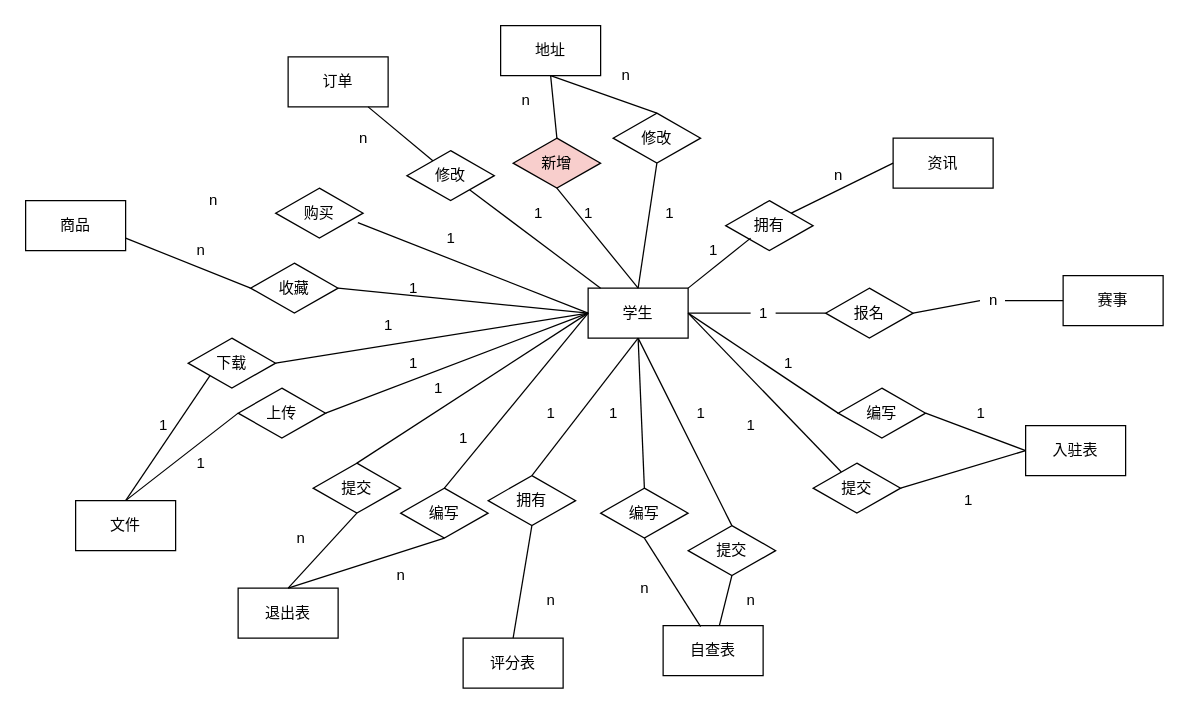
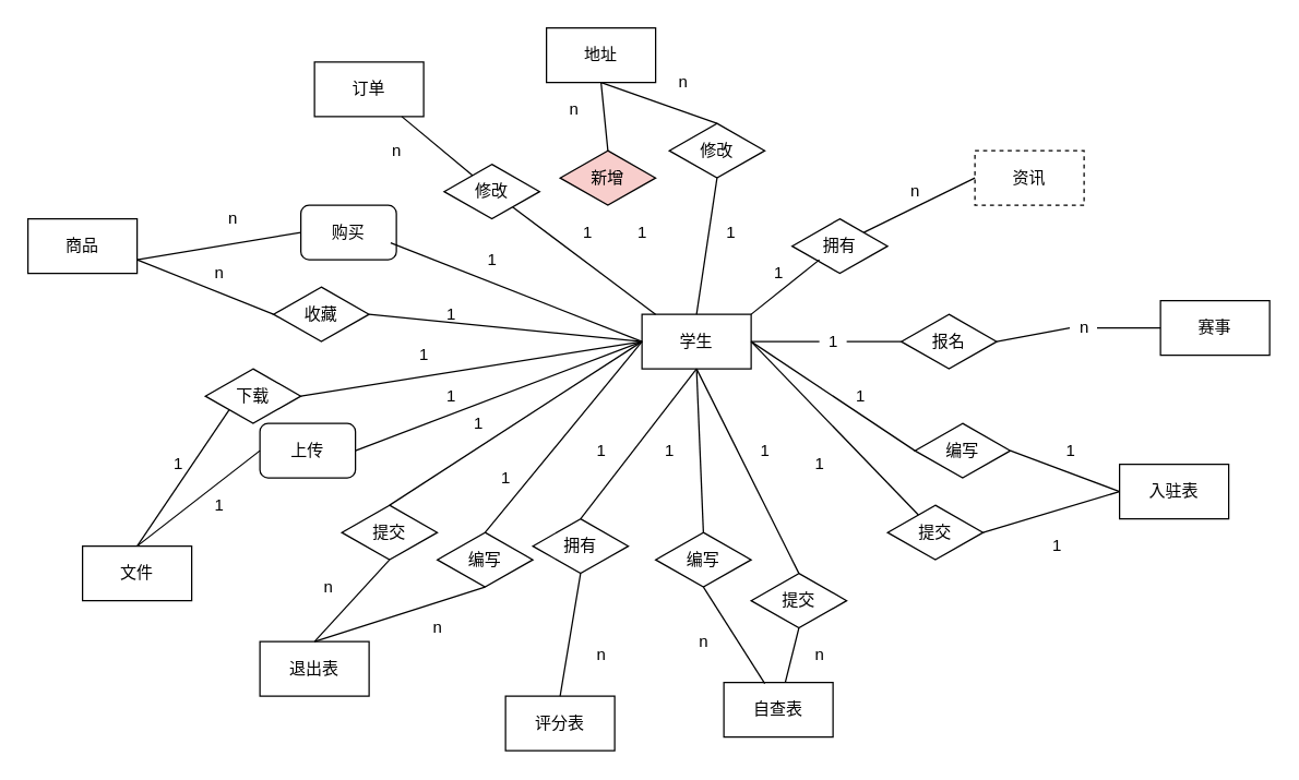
  <mxCell id="0" />
  <mxCell id="1" parent="0" />
  <mxCell id="2" value="学生" style="rounded=0;whiteSpace=wrap;html=1;" vertex="1" parent="1"><mxGeometry x="470" y="230" width="80" height="40" as="geometry" /></mxCell>
- <mxCell id="3" value="资讯" style="rounded=0;whiteSpace=wrap;html=1;" vertex="1" parent="1"><mxGeometry x="714" y="110" width="80" height="40" as="geometry" /></mxCell>
+ <mxCell id="3" value="资讯" style="rounded=0;whiteSpace=wrap;html=1;dashed=1;" vertex="1" parent="1"><mxGeometry x="714" y="110" width="80" height="40" as="geometry" /></mxCell>
  <mxCell id="4" value="赛事" style="rounded=0;whiteSpace=wrap;html=1;" vertex="1" parent="1"><mxGeometry x="850" y="220" width="80" height="40" as="geometry" /></mxCell>
  <mxCell id="5" value="报名" style="rhombus;whiteSpace=wrap;html=1;" vertex="1" parent="1"><mxGeometry x="660" y="230" width="70" height="40" as="geometry" /></mxCell>
  <mxCell id="6" value="" style="endArrow=none;html=1;exitX=1;exitY=0.5;exitDx=0;exitDy=0;entryX=0;entryY=0.5;entryDx=0;entryDy=0;" edge="1" parent="1" source="7" target="5"><mxGeometry width="50" height="50" relative="1" as="geometry"><mxPoint x="760" y="260" as="sourcePoint" /><mxPoint x="810" y="210" as="targetPoint" /></mxGeometry></mxCell>
  <mxCell id="7" value="1" style="text;html=1;align=center;verticalAlign=middle;resizable=0;points=[];autosize=1;" vertex="1" parent="1"><mxGeometry x="600" y="240" width="20" height="20" as="geometry" /></mxCell>
  <mxCell id="8" value="" style="endArrow=none;html=1;exitX=1;exitY=0.5;exitDx=0;exitDy=0;entryX=0;entryY=0.5;entryDx=0;entryDy=0;" edge="1" parent="1" source="2" target="7"><mxGeometry width="50" height="50" relative="1" as="geometry"><mxPoint x="550" y="250" as="sourcePoint" /><mxPoint x="660" y="250" as="targetPoint" /></mxGeometry></mxCell>
  <mxCell id="9" value="" style="endArrow=none;html=1;exitX=1;exitY=0.5;exitDx=0;exitDy=0;entryX=0;entryY=0.5;entryDx=0;entryDy=0;" edge="1" parent="1" source="10" target="4"><mxGeometry width="50" height="50" relative="1" as="geometry"><mxPoint x="630" y="260" as="sourcePoint" /><mxPoint x="670" y="260" as="targetPoint" /></mxGeometry></mxCell>
  <mxCell id="10" value="n" style="text;html=1;align=center;verticalAlign=middle;resizable=0;points=[];autosize=1;" vertex="1" parent="1"><mxGeometry x="783.5" y="230" width="20" height="20" as="geometry" /></mxCell>
  <mxCell id="11" value="" style="endArrow=none;html=1;exitX=1;exitY=0.5;exitDx=0;exitDy=0;entryX=0;entryY=0.5;entryDx=0;entryDy=0;" edge="1" parent="1" source="5" target="10"><mxGeometry width="50" height="50" relative="1" as="geometry"><mxPoint x="730" y="250" as="sourcePoint" /><mxPoint x="850" y="240" as="targetPoint" /></mxGeometry></mxCell>
  <mxCell id="12" value="入驻表" style="rounded=0;whiteSpace=wrap;html=1;" vertex="1" parent="1"><mxGeometry x="820" y="340" width="80" height="40" as="geometry" /></mxCell>
  <mxCell id="13" value="编写" style="rhombus;whiteSpace=wrap;html=1;" vertex="1" parent="1"><mxGeometry x="670" y="310" width="70" height="40" as="geometry" /></mxCell>
  <mxCell id="14" value="提交" style="rhombus;whiteSpace=wrap;html=1;" vertex="1" parent="1"><mxGeometry x="650" y="370" width="70" height="40" as="geometry" /></mxCell>
  <mxCell id="15" value="" style="endArrow=none;html=1;exitX=1;exitY=0.5;exitDx=0;exitDy=0;entryX=0;entryY=0.5;entryDx=0;entryDy=0;" edge="1" parent="1" source="13" target="12"><mxGeometry width="50" height="50" relative="1" as="geometry"><mxPoint x="560" y="260" as="sourcePoint" /><mxPoint x="680" y="340" as="targetPoint" /></mxGeometry></mxCell>
  <mxCell id="16" value="" style="endArrow=none;html=1;exitX=1;exitY=0.5;exitDx=0;exitDy=0;entryX=0;entryY=0.5;entryDx=0;entryDy=0;" edge="1" parent="1" source="2" target="13"><mxGeometry width="50" height="50" relative="1" as="geometry"><mxPoint x="550" y="250" as="sourcePoint" /><mxPoint x="610" y="290" as="targetPoint" /></mxGeometry></mxCell>
  <mxCell id="17" value="1" style="text;html=1;align=center;verticalAlign=middle;resizable=0;points=[];autosize=1;" vertex="1" parent="1"><mxGeometry x="774" y="320" width="20" height="20" as="geometry" /></mxCell>
  <mxCell id="18" value="1" style="text;html=1;align=center;verticalAlign=middle;resizable=0;points=[];autosize=1;" vertex="1" parent="1"><mxGeometry x="620" y="280" width="20" height="20" as="geometry" /></mxCell>
  <mxCell id="19" value="" style="endArrow=none;html=1;exitX=1;exitY=0.5;exitDx=0;exitDy=0;" edge="1" parent="1" source="2" target="14"><mxGeometry width="50" height="50" relative="1" as="geometry"><mxPoint x="560" y="260" as="sourcePoint" /><mxPoint x="680" y="340" as="targetPoint" /></mxGeometry></mxCell>
  <mxCell id="20" value="" style="endArrow=none;html=1;exitX=1;exitY=0.5;exitDx=0;exitDy=0;entryX=0;entryY=0.5;entryDx=0;entryDy=0;" edge="1" parent="1" source="14" target="12"><mxGeometry width="50" height="50" relative="1" as="geometry"><mxPoint x="560" y="260" as="sourcePoint" /><mxPoint x="682.566" y="387.105" as="targetPoint" /></mxGeometry></mxCell>
  <mxCell id="21" value="1" style="text;html=1;align=center;verticalAlign=middle;resizable=0;points=[];autosize=1;" vertex="1" parent="1"><mxGeometry x="590" y="330" width="20" height="20" as="geometry" /></mxCell>
  <mxCell id="22" value="1" style="text;html=1;align=center;verticalAlign=middle;resizable=0;points=[];autosize=1;" vertex="1" parent="1"><mxGeometry x="764" y="390" width="20" height="20" as="geometry" /></mxCell>
  <mxCell id="23" value="自查表" style="rounded=0;whiteSpace=wrap;html=1;" vertex="1" parent="1"><mxGeometry x="530" y="500" width="80" height="40" as="geometry" /></mxCell>
  <mxCell id="24" value="提交" style="rhombus;whiteSpace=wrap;html=1;" vertex="1" parent="1"><mxGeometry x="550" y="420" width="70" height="40" as="geometry" /></mxCell>
  <mxCell id="25" value="编写" style="rhombus;whiteSpace=wrap;html=1;" vertex="1" parent="1"><mxGeometry x="480" y="390" width="70" height="40" as="geometry" /></mxCell>
  <mxCell id="26" value="" style="endArrow=none;html=1;entryX=0.5;entryY=1;entryDx=0;entryDy=0;exitX=0.5;exitY=0;exitDx=0;exitDy=0;" edge="1" parent="1" source="25" target="2"><mxGeometry width="50" height="50" relative="1" as="geometry"><mxPoint x="650" y="420" as="sourcePoint" /><mxPoint x="700" y="370" as="targetPoint" /></mxGeometry></mxCell>
  <mxCell id="27" value="" style="endArrow=none;html=1;entryX=0.5;entryY=1;entryDx=0;entryDy=0;exitX=0.375;exitY=0.02;exitDx=0;exitDy=0;exitPerimeter=0;" edge="1" parent="1" source="23" target="25"><mxGeometry width="50" height="50" relative="1" as="geometry"><mxPoint x="525" y="400" as="sourcePoint" /><mxPoint x="520" y="280" as="targetPoint" /></mxGeometry></mxCell>
  <mxCell id="28" value="" style="endArrow=none;html=1;entryX=0.5;entryY=1;entryDx=0;entryDy=0;" edge="1" parent="1" source="23" target="24"><mxGeometry width="50" height="50" relative="1" as="geometry"><mxPoint x="570" y="510.8" as="sourcePoint" /><mxPoint x="525" y="440" as="targetPoint" /></mxGeometry></mxCell>
  <mxCell id="29" value="" style="endArrow=none;html=1;entryX=0.5;entryY=1;entryDx=0;entryDy=0;exitX=0.5;exitY=0;exitDx=0;exitDy=0;" edge="1" parent="1" source="24" target="2"><mxGeometry width="50" height="50" relative="1" as="geometry"><mxPoint x="570" y="510.8" as="sourcePoint" /><mxPoint x="525" y="440" as="targetPoint" /></mxGeometry></mxCell>
  <mxCell id="30" value="1" style="text;html=1;align=center;verticalAlign=middle;resizable=0;points=[];autosize=1;" vertex="1" parent="1"><mxGeometry x="480" y="320" width="20" height="20" as="geometry" /></mxCell>
  <mxCell id="31" value="1" style="text;html=1;align=center;verticalAlign=middle;resizable=0;points=[];autosize=1;" vertex="1" parent="1"><mxGeometry x="550" y="320" width="20" height="20" as="geometry" /></mxCell>
  <mxCell id="32" value="n" style="text;html=1;align=center;verticalAlign=middle;resizable=0;points=[];autosize=1;" vertex="1" parent="1"><mxGeometry x="590" y="470" width="20" height="20" as="geometry" /></mxCell>
  <mxCell id="33" value="n" style="text;html=1;align=center;verticalAlign=middle;resizable=0;points=[];autosize=1;" vertex="1" parent="1"><mxGeometry x="505" y="460" width="20" height="20" as="geometry" /></mxCell>
  <mxCell id="34" value="评分表" style="rounded=0;whiteSpace=wrap;html=1;" vertex="1" parent="1"><mxGeometry y="510" width="80" height="40" as="geometry" x="370" /></mxCell>
  <mxCell id="35" value="" style="endArrow=none;html=1;entryX=0.5;entryY=1;entryDx=0;entryDy=0;exitX=0.5;exitY=0;exitDx=0;exitDy=0;" edge="1" parent="1" source="36" target="2"><mxGeometry width="50" height="50" relative="1" as="geometry"><mxPoint x="420" y="360" as="sourcePoint" /><mxPoint x="520" y="280" as="targetPoint" /></mxGeometry></mxCell>
  <mxCell id="36" value="拥有" style="rhombus;whiteSpace=wrap;html=1;" vertex="1" parent="1"><mxGeometry x="390" y="380" width="70" height="40" as="geometry" /></mxCell>
  <mxCell id="37" value="" style="endArrow=none;html=1;entryX=0.5;entryY=1;entryDx=0;entryDy=0;exitX=0.5;exitY=0;exitDx=0;exitDy=0;" edge="1" parent="1" source="34" target="36"><mxGeometry width="50" height="50" relative="1" as="geometry"><mxPoint x="435" y="390" as="sourcePoint" /><mxPoint x="520" y="280" as="targetPoint" /></mxGeometry></mxCell>
  <mxCell id="38" value="1" style="text;html=1;align=center;verticalAlign=middle;resizable=0;points=[];autosize=1;" vertex="1" parent="1"><mxGeometry x="430" y="320" width="20" height="20" as="geometry" /></mxCell>
  <mxCell id="39" value="n" style="text;html=1;align=center;verticalAlign=middle;resizable=0;points=[];autosize=1;" vertex="1" parent="1"><mxGeometry x="430" y="470" width="20" height="20" as="geometry" /></mxCell>
  <mxCell id="40" value="退出表" style="rounded=0;whiteSpace=wrap;html=1;" vertex="1" parent="1"><mxGeometry x="190" y="470" width="80" height="40" as="geometry" /></mxCell>
  <mxCell id="41" value="编写" style="rhombus;whiteSpace=wrap;html=1;" vertex="1" parent="1"><mxGeometry x="320" y="390" width="70" height="40" as="geometry" /></mxCell>
  <mxCell id="42" value="提交" style="rhombus;whiteSpace=wrap;html=1;" vertex="1" parent="1"><mxGeometry x="250" y="370" width="70" height="40" as="geometry" /></mxCell>
  <mxCell id="43" value="" style="endArrow=none;html=1;entryX=0;entryY=0.5;entryDx=0;entryDy=0;exitX=0.5;exitY=0;exitDx=0;exitDy=0;" edge="1" parent="1" source="41" target="2"><mxGeometry width="50" height="50" relative="1" as="geometry"><mxPoint x="435" y="390" as="sourcePoint" /><mxPoint x="520" y="280" as="targetPoint" /></mxGeometry></mxCell>
  <mxCell id="44" value="" style="endArrow=none;html=1;entryX=0;entryY=0.5;entryDx=0;entryDy=0;exitX=0.5;exitY=0;exitDx=0;exitDy=0;" edge="1" parent="1" source="42" target="2"><mxGeometry width="50" height="50" relative="1" as="geometry"><mxPoint x="365" y="400" as="sourcePoint" /><mxPoint x="480" y="260" as="targetPoint" /></mxGeometry></mxCell>
  <mxCell id="45" value="" style="endArrow=none;html=1;entryX=0.5;entryY=1;entryDx=0;entryDy=0;exitX=0.5;exitY=0;exitDx=0;exitDy=0;" edge="1" parent="1" source="40" target="42"><mxGeometry width="50" height="50" relative="1" as="geometry"><mxPoint x="295" y="380" as="sourcePoint" /><mxPoint x="480" y="260" as="targetPoint" /></mxGeometry></mxCell>
  <mxCell id="46" value="" style="endArrow=none;html=1;entryX=0.5;entryY=1;entryDx=0;entryDy=0;exitX=0.5;exitY=0;exitDx=0;exitDy=0;" edge="1" parent="1" source="40" target="41"><mxGeometry width="50" height="50" relative="1" as="geometry"><mxPoint x="240" y="480" as="sourcePoint" /><mxPoint x="295" y="420" as="targetPoint" /></mxGeometry></mxCell>
  <mxCell id="47" value="1" style="text;html=1;align=center;verticalAlign=middle;resizable=0;points=[];autosize=1;" vertex="1" parent="1"><mxGeometry x="340" y="300" width="20" height="20" as="geometry" /></mxCell>
  <mxCell id="48" value="1" style="text;html=1;align=center;verticalAlign=middle;resizable=0;points=[];autosize=1;" vertex="1" parent="1"><mxGeometry x="360" y="340" width="20" height="20" as="geometry" /></mxCell>
  <mxCell id="49" value="n" style="text;html=1;align=center;verticalAlign=middle;resizable=0;points=[];autosize=1;" vertex="1" parent="1"><mxGeometry x="310" y="450" width="20" height="20" as="geometry" /></mxCell>
  <mxCell id="50" value="n" style="text;html=1;align=center;verticalAlign=middle;resizable=0;points=[];autosize=1;" vertex="1" parent="1"><mxGeometry x="230" y="420" width="20" height="20" as="geometry" /></mxCell>
  <mxCell id="51" value="文件" style="rounded=0;whiteSpace=wrap;html=1;" vertex="1" parent="1"><mxGeometry x="60" y="400" width="80" height="40" as="geometry" /></mxCell>
- <mxCell id="52" value="上传" style="rhombus;whiteSpace=wrap;html=1;" vertex="1" parent="1"><mxGeometry x="190" y="310" width="70" height="40" as="geometry" /></mxCell>
+ <mxCell id="52" value="上传" style="whiteSpace=wrap;html=1;rounded=1;" vertex="1" parent="1"><mxGeometry x="190" y="310" width="70" height="40" as="geometry" /></mxCell>
  <mxCell id="53" value="" style="endArrow=none;html=1;entryX=0;entryY=0.5;entryDx=0;entryDy=0;exitX=1;exitY=0.5;exitDx=0;exitDy=0;" edge="1" parent="1" source="52" target="2"><mxGeometry width="50" height="50" relative="1" as="geometry"><mxPoint x="295" y="380" as="sourcePoint" /><mxPoint x="480" y="260" as="targetPoint" /></mxGeometry></mxCell>
  <mxCell id="54" value="" style="endArrow=none;html=1;entryX=0;entryY=0.5;entryDx=0;entryDy=0;exitX=0.5;exitY=0;exitDx=0;exitDy=0;" edge="1" parent="1" source="51" target="52"><mxGeometry width="50" height="50" relative="1" as="geometry"><mxPoint x="260" y="340" as="sourcePoint" /><mxPoint x="480" y="260" as="targetPoint" /></mxGeometry></mxCell>
  <mxCell id="55" value="1" style="text;html=1;align=center;verticalAlign=middle;resizable=0;points=[];autosize=1;" vertex="1" parent="1"><mxGeometry x="320" y="280" width="20" height="20" as="geometry" /></mxCell>
  <mxCell id="56" value="1" style="text;html=1;align=center;verticalAlign=middle;resizable=0;points=[];autosize=1;" vertex="1" parent="1"><mxGeometry x="120" y="330" width="20" height="20" as="geometry" /></mxCell>
  <mxCell id="57" value="下载" style="rhombus;whiteSpace=wrap;html=1;" vertex="1" parent="1"><mxGeometry x="150" y="270" width="70" height="40" as="geometry" /></mxCell>
  <mxCell id="58" value="" style="endArrow=none;html=1;exitX=1;exitY=0.5;exitDx=0;exitDy=0;" edge="1" parent="1" source="57"><mxGeometry width="50" height="50" relative="1" as="geometry"><mxPoint x="270" y="340" as="sourcePoint" /><mxPoint x="470" y="250" as="targetPoint" /></mxGeometry></mxCell>
  <mxCell id="59" value="" style="endArrow=none;html=1;exitX=0.5;exitY=0;exitDx=0;exitDy=0;entryX=0;entryY=1;entryDx=0;entryDy=0;" edge="1" parent="1" source="51" target="57"><mxGeometry width="50" height="50" relative="1" as="geometry"><mxPoint x="230" y="300" as="sourcePoint" /><mxPoint x="480" y="260" as="targetPoint" /></mxGeometry></mxCell>
  <mxCell id="60" value="1" style="text;html=1;align=center;verticalAlign=middle;resizable=0;points=[];autosize=1;" vertex="1" parent="1"><mxGeometry x="150" y="360" width="20" height="20" as="geometry" /></mxCell>
  <mxCell id="61" value="1" style="text;html=1;align=center;verticalAlign=middle;resizable=0;points=[];autosize=1;" vertex="1" parent="1"><mxGeometry x="300" y="250" width="20" height="20" as="geometry" /></mxCell>
  <mxCell id="62" value="商品" style="rounded=0;whiteSpace=wrap;html=1;" vertex="1" parent="1"><mxGeometry x="20" y="160" width="80" height="40" as="geometry" /></mxCell>
  <mxCell id="63" value="" style="endArrow=none;html=1;exitX=1;exitY=0.5;exitDx=0;exitDy=0;" edge="1" parent="1" source="64"><mxGeometry width="50" height="50" relative="1" as="geometry"><mxPoint x="230" y="300" as="sourcePoint" /><mxPoint x="470" y="250" as="targetPoint" /></mxGeometry></mxCell>
  <mxCell id="64" value="收藏" style="rhombus;whiteSpace=wrap;html=1;" vertex="1" parent="1"><mxGeometry x="200" y="210" width="70" height="40" as="geometry" /></mxCell>
  <mxCell id="65" value="1" style="text;html=1;align=center;verticalAlign=middle;resizable=0;points=[];autosize=1;" vertex="1" parent="1"><mxGeometry x="320" y="220" width="20" height="20" as="geometry" /></mxCell>
  <mxCell id="66" value="" style="endArrow=none;html=1;exitX=0;exitY=0.5;exitDx=0;exitDy=0;entryX=1;entryY=0.75;entryDx=0;entryDy=0;" edge="1" parent="1" source="64" target="62"><mxGeometry width="50" height="50" relative="1" as="geometry"><mxPoint x="280" y="240" as="sourcePoint" /><mxPoint x="480" y="260" as="targetPoint" /></mxGeometry></mxCell>
  <mxCell id="67" value="n" style="text;html=1;align=center;verticalAlign=middle;resizable=0;points=[];autosize=1;" vertex="1" parent="1"><mxGeometry x="150" y="190" width="20" height="20" as="geometry" /></mxCell>
- <mxCell id="68" value="购买" style="rhombus;whiteSpace=wrap;html=1;" vertex="1" parent="1"><mxGeometry x="220" y="150" width="70" height="40" as="geometry" /></mxCell>
+ <mxCell id="68" value="购买" style="whiteSpace=wrap;html=1;rounded=1;" vertex="1" parent="1"><mxGeometry x="220" y="150" width="70" height="40" as="geometry" /></mxCell>
  <mxCell id="69" value="" style="endArrow=none;html=1;exitX=0.94;exitY=0.69;exitDx=0;exitDy=0;exitPerimeter=0;" edge="1" parent="1" source="68"><mxGeometry width="50" height="50" relative="1" as="geometry"><mxPoint x="280" y="240" as="sourcePoint" /><mxPoint x="470" y="250" as="targetPoint" /></mxGeometry></mxCell>
+ <mxCell id="70" value="" style="endArrow=none;html=1;exitX=0;exitY=0.5;exitDx=0;exitDy=0;entryX=1;entryY=0.75;entryDx=0;entryDy=0;" edge="1" parent="1" source="68" target="62"><mxGeometry width="50" height="50" relative="1" as="geometry"><mxPoint x="295.8" y="187.6" as="sourcePoint" /><mxPoint x="480" y="260" as="targetPoint" /></mxGeometry></mxCell>
  <mxCell id="71" value="1" style="text;html=1;align=center;verticalAlign=middle;resizable=0;points=[];autosize=1;" vertex="1" parent="1"><mxGeometry x="350" y="180" width="20" height="20" as="geometry" /></mxCell>
  <mxCell id="72" value="n" style="text;html=1;align=center;verticalAlign=middle;resizable=0;points=[];autosize=1;" vertex="1" parent="1"><mxGeometry x="160" y="150" width="20" height="20" as="geometry" /></mxCell>
  <mxCell id="73" value="订单" style="rounded=0;whiteSpace=wrap;html=1;" vertex="1" parent="1"><mxGeometry x="230" y="45" width="80" height="40" as="geometry" /></mxCell>
  <mxCell id="74" value="" style="endArrow=none;html=1;" edge="1" parent="1" source="75"><mxGeometry width="50" height="50" relative="1" as="geometry"><mxPoint x="400" y="170" as="sourcePoint" /><mxPoint x="480" y="230" as="targetPoint" /></mxGeometry></mxCell>
  <mxCell id="75" value="修改" style="rhombus;whiteSpace=wrap;html=1;" vertex="1" parent="1"><mxGeometry x="325" y="120" width="70" height="40" as="geometry" /></mxCell>
  <mxCell id="76" value="" style="endArrow=none;html=1;" edge="1" parent="1" source="73" target="75"><mxGeometry width="50" height="50" relative="1" as="geometry"><mxPoint x="385.556" y="161.111" as="sourcePoint" /><mxPoint x="510" y="250" as="targetPoint" /></mxGeometry></mxCell>
  <mxCell id="77" value="1" style="text;html=1;align=center;verticalAlign=middle;resizable=0;points=[];autosize=1;" vertex="1" parent="1"><mxGeometry x="420" y="160" width="20" height="20" as="geometry" /></mxCell>
  <mxCell id="78" value="n" style="text;html=1;align=center;verticalAlign=middle;resizable=0;points=[];autosize=1;" vertex="1" parent="1"><mxGeometry x="280" y="100" width="20" height="20" as="geometry" /></mxCell>
  <mxCell id="79" value="地址" style="rounded=0;whiteSpace=wrap;html=1;" vertex="1" parent="1"><mxGeometry x="400" y="20" width="80" height="40" as="geometry" /></mxCell>
  <mxCell id="80" value="新增" style="rhombus;whiteSpace=wrap;html=1;fillColor=#f8cecc;" vertex="1" parent="1"><mxGeometry x="410" y="110" width="70" height="40" as="geometry" /></mxCell>
- <mxCell id="81" value="" style="endArrow=none;html=1;entryX=0.5;entryY=0;entryDx=0;entryDy=0;exitX=0.5;exitY=1;exitDx=0;exitDy=0;" edge="1" parent="1" source="80" target="2"><mxGeometry width="50" height="50" relative="1" as="geometry"><mxPoint x="385.556" y="161.111" as="sourcePoint" /><mxPoint x="510" y="250" as="targetPoint" /></mxGeometry></mxCell>
  <mxCell id="82" value="修改" style="rhombus;whiteSpace=wrap;html=1;" vertex="1" parent="1"><mxGeometry x="490" y="90" width="70" height="40" as="geometry" /></mxCell>
  <mxCell id="83" value="" style="endArrow=none;html=1;entryX=0.5;entryY=0;entryDx=0;entryDy=0;exitX=0.5;exitY=1;exitDx=0;exitDy=0;" edge="1" parent="1" source="82" target="2"><mxGeometry width="50" height="50" relative="1" as="geometry"><mxPoint x="455" y="160" as="sourcePoint" /><mxPoint x="520" y="240" as="targetPoint" /></mxGeometry></mxCell>
  <mxCell id="84" value="" style="endArrow=none;html=1;entryX=0.5;entryY=0;entryDx=0;entryDy=0;exitX=0.5;exitY=1;exitDx=0;exitDy=0;" edge="1" parent="1" source="79" target="80"><mxGeometry width="50" height="50" relative="1" as="geometry"><mxPoint x="455" y="160" as="sourcePoint" /><mxPoint x="520" y="240" as="targetPoint" /></mxGeometry></mxCell>
  <mxCell id="85" value="" style="endArrow=none;html=1;entryX=0.5;entryY=0;entryDx=0;entryDy=0;" edge="1" parent="1" target="82"><mxGeometry width="50" height="50" relative="1" as="geometry"><mxPoint x="440" y="60" as="sourcePoint" /><mxPoint x="455" y="120" as="targetPoint" /></mxGeometry></mxCell>
  <mxCell id="86" value="1" style="text;html=1;align=center;verticalAlign=middle;resizable=0;points=[];autosize=1;" vertex="1" parent="1"><mxGeometry x="460" y="160" width="20" height="20" as="geometry" /></mxCell>
  <mxCell id="87" value="1" style="text;html=1;align=center;verticalAlign=middle;resizable=0;points=[];autosize=1;" vertex="1" parent="1"><mxGeometry x="525" y="160" width="20" height="20" as="geometry" /></mxCell>
  <mxCell id="88" value="n" style="text;html=1;align=center;verticalAlign=middle;resizable=0;points=[];autosize=1;" vertex="1" parent="1"><mxGeometry x="410" y="70" width="20" height="20" as="geometry" /></mxCell>
  <mxCell id="89" value="n" style="text;html=1;align=center;verticalAlign=middle;resizable=0;points=[];autosize=1;" vertex="1" parent="1"><mxGeometry x="490" y="50" width="20" height="20" as="geometry" /></mxCell>
  <mxCell id="90" value="拥有" style="rhombus;whiteSpace=wrap;html=1;" vertex="1" parent="1"><mxGeometry x="580" y="160" width="70" height="40" as="geometry" /></mxCell>
  <mxCell id="91" value="" style="endArrow=none;html=1;entryX=1;entryY=0;entryDx=0;entryDy=0;" edge="1" parent="1" target="2"><mxGeometry width="50" height="50" relative="1" as="geometry"><mxPoint x="600" y="190" as="sourcePoint" /><mxPoint x="520" y="240" as="targetPoint" /></mxGeometry></mxCell>
  <mxCell id="92" value="" style="endArrow=none;html=1;entryX=1;entryY=0;entryDx=0;entryDy=0;exitX=0;exitY=0.5;exitDx=0;exitDy=0;" edge="1" parent="1" source="3" target="90"><mxGeometry width="50" height="50" relative="1" as="geometry"><mxPoint x="600.01" y="200" as="sourcePoint" /><mxPoint x="560" y="240" as="targetPoint" /></mxGeometry></mxCell>
  <mxCell id="93" value="1" style="text;html=1;align=center;verticalAlign=middle;resizable=0;points=[];autosize=1;" vertex="1" parent="1"><mxGeometry x="560" y="190" width="20" height="20" as="geometry" /></mxCell>
  <mxCell id="94" value="n" style="text;html=1;align=center;verticalAlign=middle;resizable=0;points=[];autosize=1;" vertex="1" parent="1"><mxGeometry x="660" y="130" width="20" height="20" as="geometry" /></mxCell>
